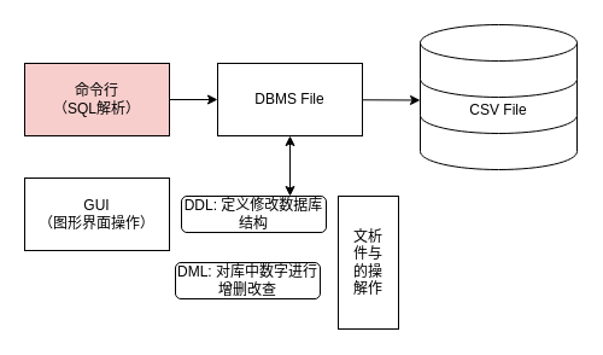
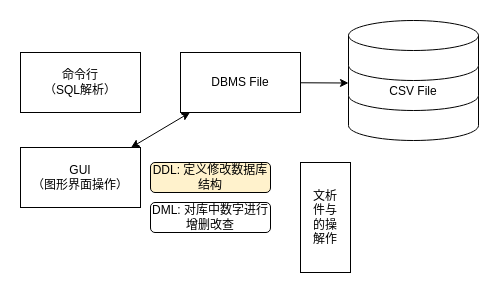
  <mxCell id="0" />
  <mxCell id="1" parent="0" />
- <mxCell id="2" style="edgeStyle=none;html=1;entryX=0.75;entryY=0;entryDx=0;entryDy=0;startArrow=classic;startFill=1;" edge="1" parent="1" source="3" target="7"><mxGeometry relative="1" as="geometry" /></mxCell>
+ <mxCell id="2" style="edgeStyle=none;html=1;startArrow=classic;startFill=1;" edge="1" parent="1" source="3" target="6"><mxGeometry relative="1" as="geometry" /></mxCell>
  <mxCell id="3" value="DBMS File" style="rounded=0;whiteSpace=wrap;html=1;" vertex="1" parent="1"><mxGeometry x="180" y="52" width="120" height="60" as="geometry" /></mxCell>
- <mxCell id="4" style="edgeStyle=none;html=1;entryX=0;entryY=0.5;entryDx=0;entryDy=0;" edge="1" parent="1" source="5" target="3"><mxGeometry relative="1" as="geometry" /></mxCell>
- <mxCell id="5" value="命令行&lt;div&gt;（SQL解析）&lt;/div&gt;" style="rounded=0;whiteSpace=wrap;html=1;fillColor=#f8cecc;" vertex="1" parent="1"><mxGeometry x="20" y="52" width="120" height="60" as="geometry" /></mxCell>
+ <mxCell id="5" value="命令行&lt;div&gt;（SQL解析）&lt;/div&gt;" style="rounded=0;whiteSpace=wrap;html=1;" vertex="1" parent="1"><mxGeometry x="20" y="52" width="120" height="60" as="geometry" /></mxCell>
  <mxCell id="6" value="GUI&lt;div&gt;（图形界面操作）&lt;/div&gt;" style="rounded=0;whiteSpace=wrap;html=1;" vertex="1" parent="1"><mxGeometry x="20" y="147" width="120" height="60" as="geometry" /></mxCell>
- <mxCell id="7" value="DDL: 定义修改数据库结构" style="rounded=1;whiteSpace=wrap;html=1;" vertex="1" parent="1"><mxGeometry x="150" y="162" width="120" height="30" as="geometry" /></mxCell>
- <mxCell id="8" value="DML: 对库中数字进行增删改查" style="rounded=1;whiteSpace=wrap;html=1;" vertex="1" parent="1"><mxGeometry x="145" y="217" width="120" height="30" as="geometry" /></mxCell>
- <mxCell id="9" value="文析&lt;div&gt;件与&lt;/div&gt;&lt;div&gt;的操&lt;/div&gt;&lt;div&gt;解作&lt;/div&gt;" style="rounded=0;whiteSpace=wrap;html=1;" vertex="1" parent="1"><mxGeometry x="280" y="162" width="50" height="110" as="geometry" /></mxCell>
+ <mxCell id="7" value="DDL: 定义修改数据库结构" style="rounded=1;whiteSpace=wrap;html=1;fillColor=#fff2cc;" vertex="1" parent="1"><mxGeometry x="150" y="162" width="120" height="30" as="geometry" /></mxCell>
+ <mxCell id="8" value="DML: 对库中数字进行增删改查" style="rounded=1;whiteSpace=wrap;html=1;" vertex="1" parent="1"><mxGeometry x="150" y="202" width="120" height="30" as="geometry" /></mxCell>
+ <mxCell id="9" value="文析&lt;div&gt;件与&lt;/div&gt;&lt;div&gt;的操&lt;/div&gt;&lt;div&gt;解作&lt;/div&gt;" style="rounded=0;whiteSpace=wrap;html=1;" vertex="1" parent="1"><mxGeometry x="300" y="162" width="50" height="110" as="geometry" /></mxCell>
  <mxCell id="10" value="" style="shape=cylinder3;whiteSpace=wrap;html=1;boundedLbl=1;backgroundOutline=1;size=15;" vertex="1" parent="1"><mxGeometry x="348" y="40" width="130" height="100" as="geometry" /></mxCell>
  <mxCell id="11" value="&lt;div&gt;&lt;br&gt;&lt;/div&gt;&lt;div&gt;&lt;span style=&quot;background-color: transparent;&quot;&gt;CSV File&lt;/span&gt;&lt;/div&gt;" style="shape=cylinder3;whiteSpace=wrap;html=1;boundedLbl=1;backgroundOutline=1;size=15;" vertex="1" parent="1"><mxGeometry x="348" y="30" width="130" height="80" as="geometry" /></mxCell>
  <mxCell id="12" value="" style="shape=cylinder3;whiteSpace=wrap;html=1;boundedLbl=1;backgroundOutline=1;size=15;" vertex="1" parent="1"><mxGeometry x="348" y="20" width="130" height="60" as="geometry" /></mxCell>
  <mxCell id="13" style="edgeStyle=none;html=1;entryX=0;entryY=0;entryDx=0;entryDy=52.5;entryPerimeter=0;" edge="1" parent="1" source="3" target="11"><mxGeometry relative="1" as="geometry" /></mxCell>
